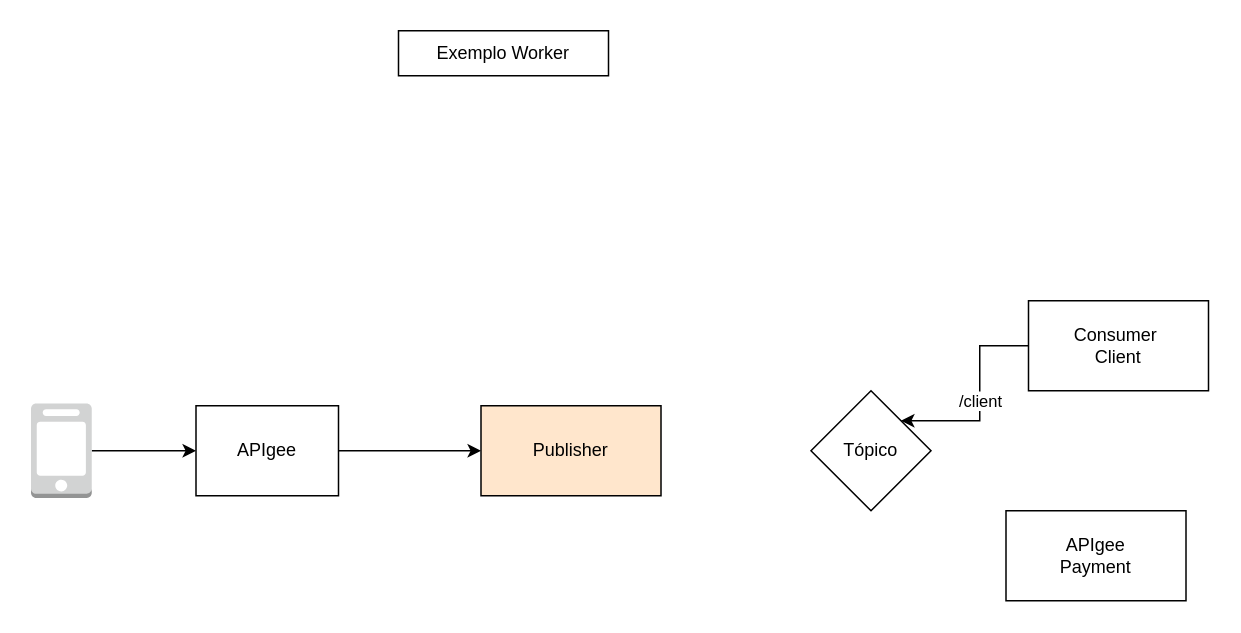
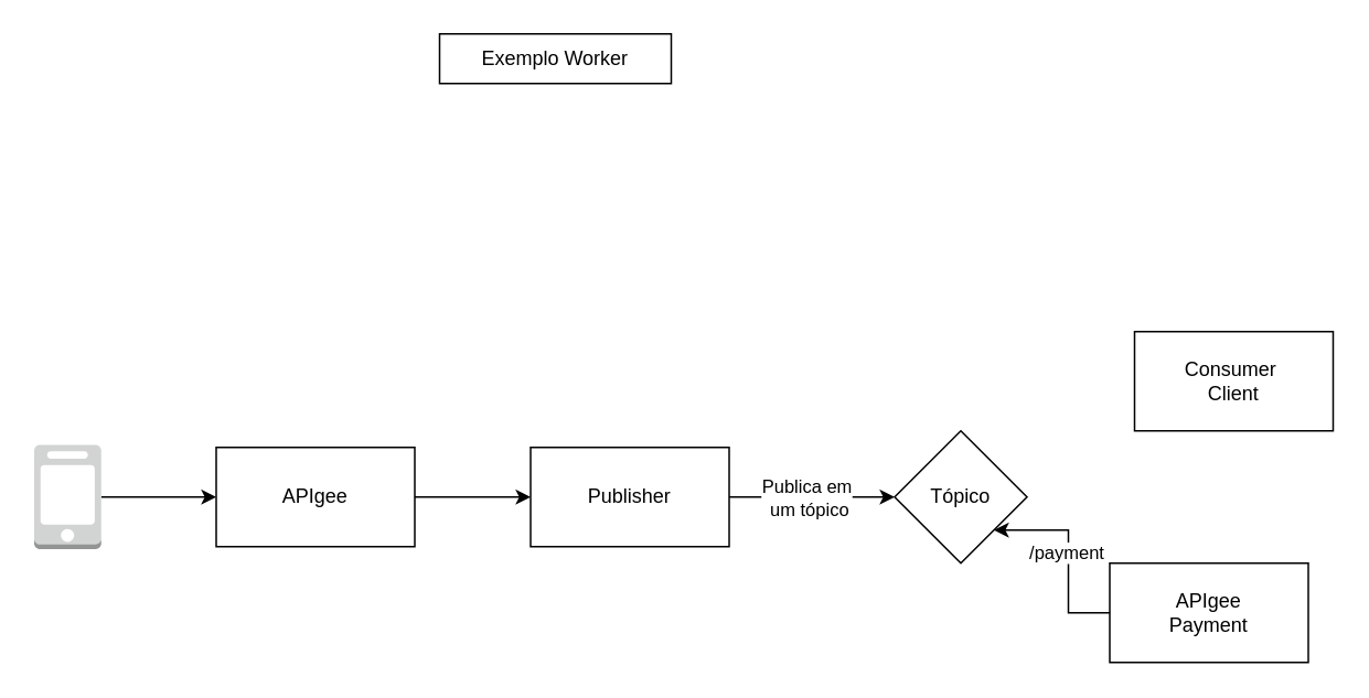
  <mxCell id="0" />
  <mxCell id="1" parent="0" />
- <mxCell id="4" value="Publisher" style="rounded=0;whiteSpace=wrap;html=1;fillColor=#ffe6cc;" vertex="1" parent="1"><mxGeometry x="320" y="270" width="120" height="60" as="geometry" /></mxCell>
+ <mxCell id="2" value="" style="edgeStyle=orthogonalEdgeStyle;rounded=0;orthogonalLoop=1;jettySize=auto;html=1;" edge="1" parent="1" source="4" target="6"><mxGeometry relative="1" as="geometry" /></mxCell>
+ <mxCell id="3" value="Publica em&lt;br&gt;&amp;nbsp;um tópico" style="edgeLabel;html=1;align=center;verticalAlign=middle;resizable=0;points=[];" vertex="1" connectable="0" parent="2"><mxGeometry x="-0.255" y="3" relative="1" as="geometry"><mxPoint x="9" y="3" as="offset" /></mxGeometry></mxCell>
+ <mxCell id="4" value="Publisher" style="rounded=0;whiteSpace=wrap;html=1;" vertex="1" parent="1"><mxGeometry x="320" y="270" width="120" height="60" as="geometry" /></mxCell>
  <mxCell id="5" value="Exemplo Worker" style="text;html=1;strokeColor=default;fillColor=none;align=center;verticalAlign=middle;whiteSpace=wrap;rounded=0;" vertex="1" parent="1"><mxGeometry x="265" y="20" width="140" height="30" as="geometry" /></mxCell>
  <mxCell id="6" value="Tópico" style="rhombus;whiteSpace=wrap;html=1;rounded=0;" vertex="1" parent="1"><mxGeometry x="540" y="260" width="80" height="80" as="geometry" /></mxCell>
  <mxCell id="7" style="edgeStyle=orthogonalEdgeStyle;rounded=0;orthogonalLoop=1;jettySize=auto;html=1;entryX=0;entryY=0.5;entryDx=0;entryDy=0;" edge="1" parent="1" source="8" target="4"><mxGeometry relative="1" as="geometry" /></mxCell>
- <mxCell id="8" value="APIgee" style="rounded=0;whiteSpace=wrap;html=1;strokeColor=default;" vertex="1" parent="1"><mxGeometry x="130" y="270" width="95" height="60" as="geometry" /></mxCell>
+ <mxCell id="8" value="APIgee" style="rounded=0;whiteSpace=wrap;html=1;strokeColor=default;" vertex="1" parent="1"><mxGeometry x="130" y="270" width="120" height="60" as="geometry" /></mxCell>
  <mxCell id="9" style="edgeStyle=orthogonalEdgeStyle;rounded=0;orthogonalLoop=1;jettySize=auto;html=1;entryX=0;entryY=0.5;entryDx=0;entryDy=0;" edge="1" parent="1" source="10" target="8"><mxGeometry relative="1" as="geometry" /></mxCell>
  <mxCell id="10" value="" style="outlineConnect=0;dashed=0;verticalLabelPosition=bottom;verticalAlign=top;align=center;html=1;shape=mxgraph.aws3.mobile_client;fillColor=#D2D3D3;gradientColor=none;strokeColor=default;" vertex="1" parent="1"><mxGeometry x="20" y="268.5" width="40.5" height="63" as="geometry" /></mxCell>
- <mxCell id="11" style="edgeStyle=orthogonalEdgeStyle;rounded=0;orthogonalLoop=1;jettySize=auto;html=1;entryX=1;entryY=0;entryDx=0;entryDy=0;" edge="1" parent="1" source="13" target="6"><mxGeometry relative="1" as="geometry" /></mxCell>
- <mxCell id="12" value="/client" style="edgeLabel;html=1;align=center;verticalAlign=middle;resizable=0;points=[];" vertex="1" connectable="0" parent="11"><mxGeometry x="0.017" relative="1" as="geometry"><mxPoint as="offset" /></mxGeometry></mxCell>
  <mxCell id="13" value="Consumer&amp;nbsp;&lt;br&gt;Client" style="rounded=0;whiteSpace=wrap;html=1;" vertex="1" parent="1"><mxGeometry x="685" y="200" width="120" height="60" as="geometry" /></mxCell>
+ <mxCell id="14" style="edgeStyle=orthogonalEdgeStyle;rounded=0;orthogonalLoop=1;jettySize=auto;html=1;entryX=1;entryY=1;entryDx=0;entryDy=0;" edge="1" parent="1" source="16" target="6"><mxGeometry relative="1" as="geometry" /></mxCell>
+ <mxCell id="15" value="/payment" style="edgeLabel;html=1;align=center;verticalAlign=middle;resizable=0;points=[];" vertex="1" connectable="0" parent="14"><mxGeometry x="0.033" y="2" relative="1" as="geometry"><mxPoint as="offset" /></mxGeometry></mxCell>
  <mxCell id="16" value="APIgee&lt;br&gt;Payment" style="rounded=0;whiteSpace=wrap;html=1;" vertex="1" parent="1"><mxGeometry x="670" y="340" width="120" height="60" as="geometry" /></mxCell>
